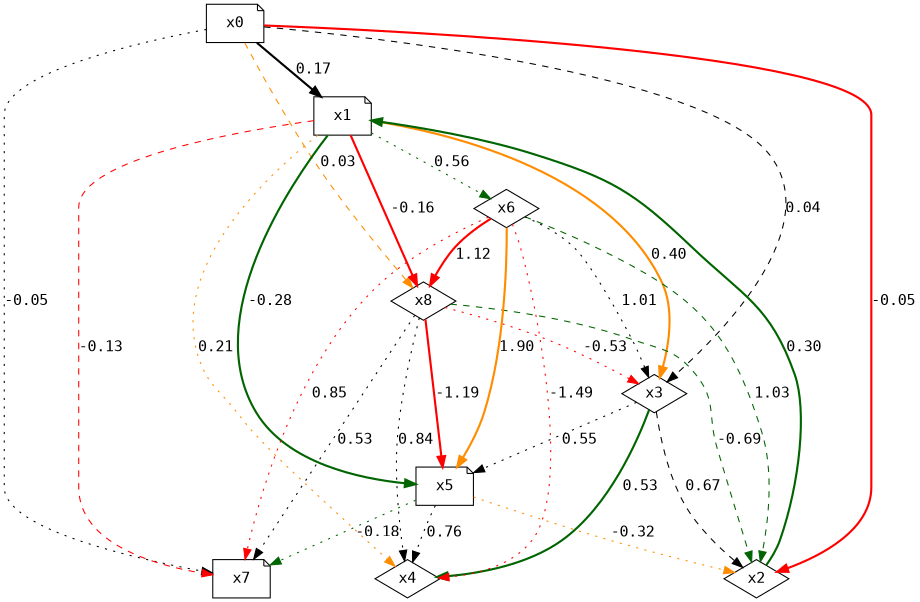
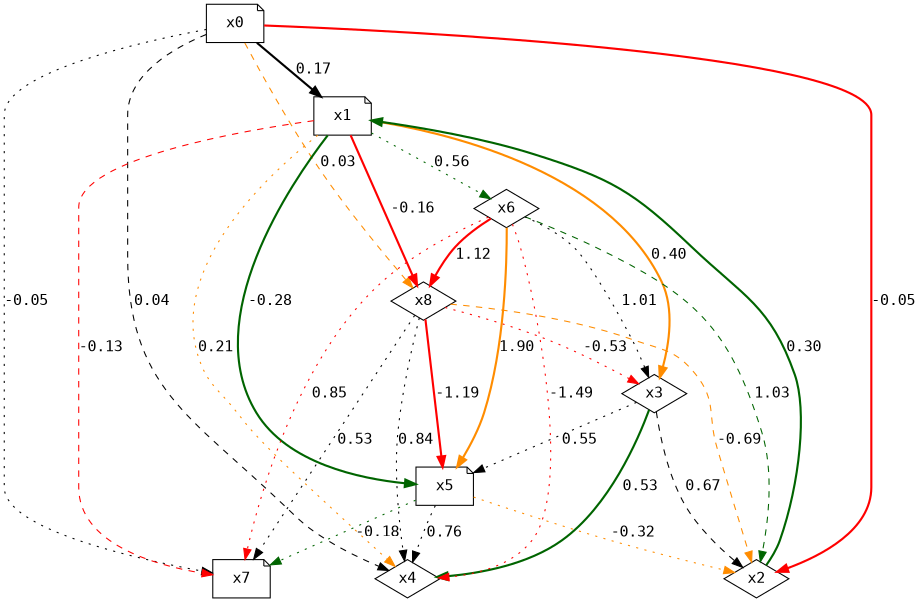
  digraph {
    fontname="DejaVu Sans Mono"
    node [fontname="DejaVu Sans Mono" shape=diamond]
    edge [color=black fontname="DejaVu Sans Mono" style=dotted]
    x0 [shape=note]
    x1 [shape=note]
    x2
    x4
    x7 [shape=note]
    x8
    x3
    x5 [shape=note]
    x6
    subgraph sub_1 {
      rank=same
    }
    x0 -> x1 [label=0.17 style=bold]
    x0 -> x2 [color=red label=-0.05 style=bold]
-   x0 -> x3 [label=0.04 style=dashed]
+   x0 -> x4 [label=0.04 style=dashed]
    x0 -> x7 [label=-0.05]
    x0 -> x8 [color=darkorange label=0.03 style=dashed]
    x1 -> x4 [color=darkorange label=0.21]
    x1 -> x7 [color=red label=-0.13 style=dashed]
    x1 -> x8 [color=red label=-0.16 style=bold]
    x1 -> x3 [color=darkorange label=0.40 style=bold]
    x1 -> x5 [color=darkgreen label=-0.28 style=bold]
    x1 -> x6 [color=darkgreen label=0.56]
    x2 -> x1 [color=darkgreen label=0.30 style=bold]
-   x8 -> x2 [color=darkgreen label=-0.69 style=dashed]
+   x8 -> x2 [color=darkorange label=-0.69 style=dashed]
    x8 -> x4 [label=0.84]
    x8 -> x7 [label=0.53]
    x8 -> x3 [color=red label=-0.53]
    x8 -> x5 [color=red label=-1.19 style=bold]
    x3 -> x2 [label=0.67 style=dashed]
    x3 -> x4 [color=darkgreen label=0.53 style=bold]
    x3 -> x5 [label=0.55]
    x5 -> x2 [color=darkorange label=-0.32]
    x5 -> x4 [label=0.76]
    x5 -> x7 [color=darkgreen label=-0.18]
    x6 -> x2 [color=darkgreen label=1.03 style=dashed]
    x6 -> x4 [color=red label=-1.49]
    x6 -> x7 [color=red label=0.85]
    x6 -> x8 [color=red label=1.12 style=bold]
    x6 -> x3 [label=1.01]
    x6 -> x5 [color=darkorange label=1.90 style=bold]
  }
